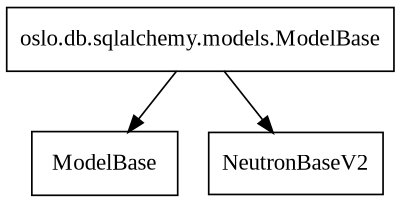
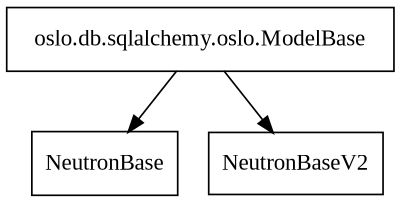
  digraph {
    fontname="Liberation Serif"
    node [fontname="Liberation Serif" shape=record]
    edge [fontname="Liberation Serif"]
-   "oslo.db.sqlalchemy.models.ModelBase"
-   NeutronBase [label=ModelBase]
+   "oslo.db.sqlalchemy.models.ModelBase" [label="oslo.db.sqlalchemy.oslo.ModelBase"]
+   NeutronBase
    NeutronBaseV2
    "oslo.db.sqlalchemy.models.ModelBase" -> NeutronBase
    "oslo.db.sqlalchemy.models.ModelBase" -> NeutronBaseV2
  }
